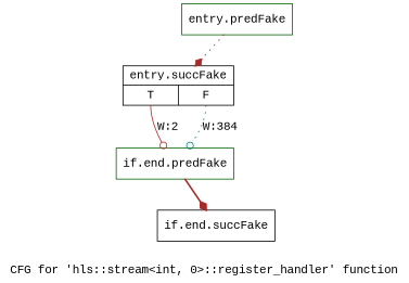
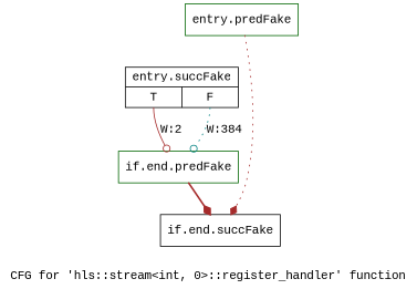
  digraph {
    fontname="Liberation Mono"
    label="CFG for 'hls::stream\<int, 0\>::register_handler' function"
    node [color=darkgreen fontname="Liberation Mono" shape=record filename="/tools/Xilinx/Vitis_HLS/2022.1/include/hls_stream_thread_unsafe.h"]
    edge [arrowhead=diamond color=brown execusionnum=384 filename="/tools/Xilinx/Vitis_HLS/2022.1/include/hls_stream_thread_unsafe.h" fontname="Liberation Mono" style=dotted]
    n1 [label="{entry.predFake}" filename=""]
    n2 [color=black label="{entry.succFake|{<s0>T|<s1>F}}" linenumber=276]
    n3 [label="{if.end.predFake}" linenumber=278]
    n4 [color=black label="{if.end.succFake}" linenumber=279]
-   n1 -> n2
+   n1 -> n4
    n2 -> n3 [arrowhead=odot execusionnum=1 label="W:2" style=solid tailport=s0]
    n2 -> n3 [arrowhead=odot color=teal label="W:384" tailport=s1 execusionnum="" filename=""]
    n3 -> n4 [style=bold]
  }
